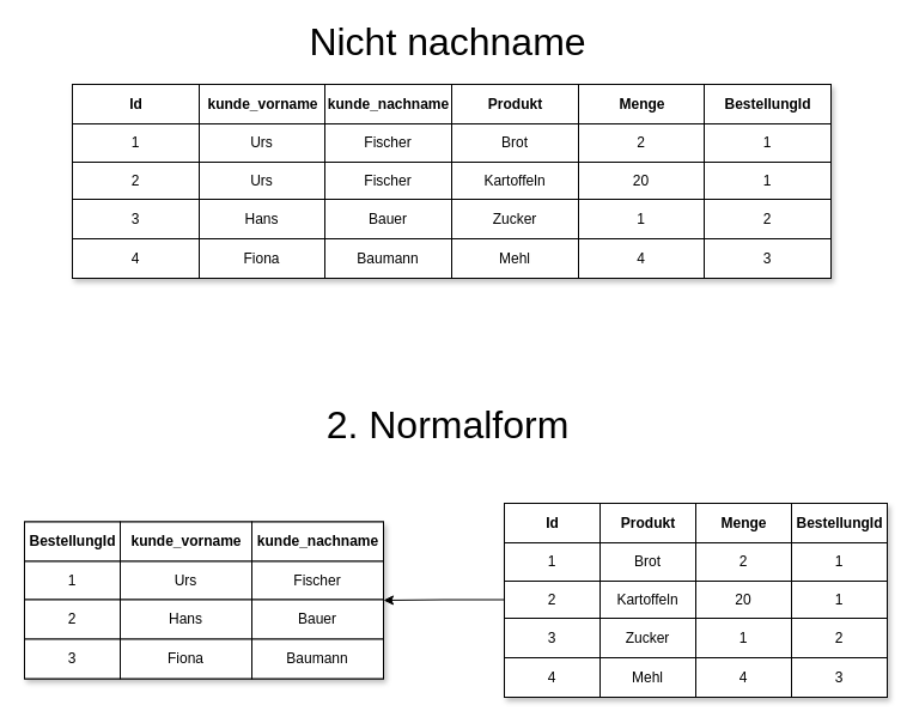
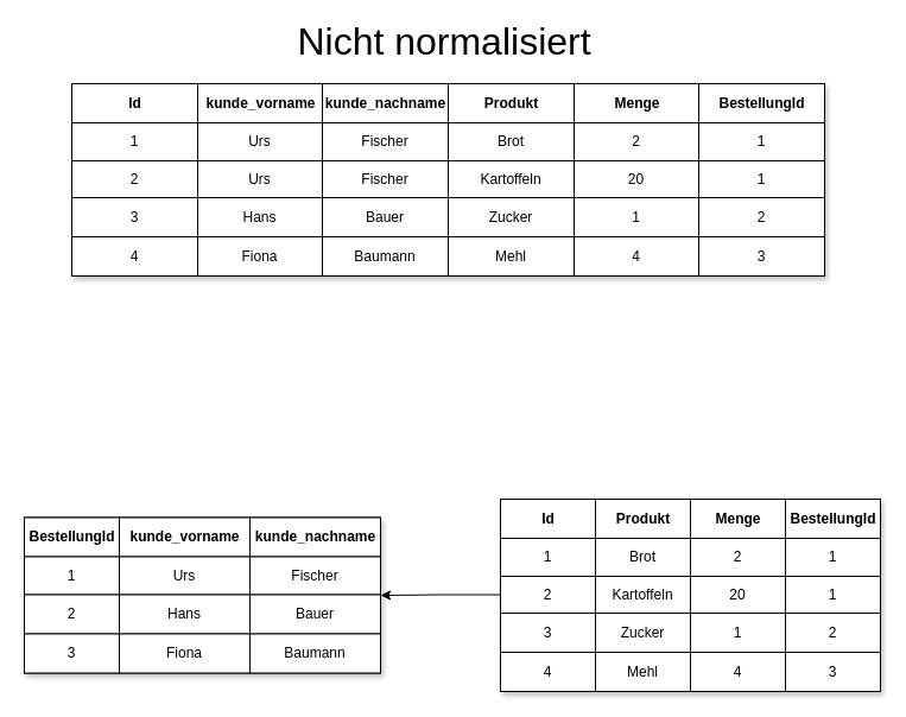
  <mxCell id="0" />
  <mxCell id="1" parent="0" />
- <mxCell id="2" value="&lt;span style=&quot;font-size: 32px;&quot;&gt;Nicht nachname&lt;/span&gt;" style="text;html=1;strokeColor=none;fillColor=none;align=center;verticalAlign=middle;whiteSpace=wrap;rounded=0;" parent="1" vertex="1"><mxGeometry x="244" y="20" width="260" height="30" as="geometry" /></mxCell>
- <mxCell id="3" value="&lt;span style=&quot;font-size: 32px;&quot;&gt;2. Normalform&lt;/span&gt;" style="text;html=1;strokeColor=none;fillColor=none;align=center;verticalAlign=middle;whiteSpace=wrap;rounded=0;" parent="1" vertex="1"><mxGeometry x="244" y="340" width="260" height="30" as="geometry" /></mxCell>
+ <mxCell id="2" value="&lt;span style=&quot;font-size: 32px;&quot;&gt;Nicht normalisiert&lt;/span&gt;" style="text;html=1;strokeColor=none;fillColor=none;align=center;verticalAlign=middle;whiteSpace=wrap;rounded=0;" parent="1" vertex="1"><mxGeometry x="244" y="20" width="260" height="30" as="geometry" /></mxCell>
  <mxCell id="4" value="Assets" style="childLayout=tableLayout;recursiveResize=0;shadow=1;" parent="1" vertex="1"><mxGeometry x="60" y="70" width="634" height="162" as="geometry" /></mxCell>
  <mxCell id="5" style="shape=tableRow;horizontal=0;startSize=0;swimlaneHead=0;swimlaneBody=0;top=0;left=0;bottom=0;right=0;dropTarget=0;collapsible=0;recursiveResize=0;expand=0;fontStyle=0;" parent="4" vertex="1"><mxGeometry width="634" height="33" as="geometry" /></mxCell>
  <mxCell id="6" value="Id" style="connectable=0;recursiveResize=0;align=center;fontStyle=1;html=1;" parent="5" vertex="1"><mxGeometry width="106" height="33" as="geometry"><mxRectangle width="106" height="33" as="alternateBounds" /></mxGeometry></mxCell>
  <mxCell id="7" value="kunde_vorname" style="connectable=0;recursiveResize=0;align=center;fontStyle=1;html=1;" vertex="1" parent="5"><mxGeometry x="106" width="105" height="33" as="geometry"><mxRectangle width="105" height="33" as="alternateBounds" /></mxGeometry></mxCell>
  <mxCell id="8" value="kunde_nachname" style="connectable=0;recursiveResize=0;align=center;fontStyle=1;html=1;" vertex="1" parent="5"><mxGeometry x="211" width="106" height="33" as="geometry"><mxRectangle width="106" height="33" as="alternateBounds" /></mxGeometry></mxCell>
  <mxCell id="9" value="Produkt" style="connectable=0;recursiveResize=0;align=center;fontStyle=1;html=1;" vertex="1" parent="5"><mxGeometry x="317" width="106" height="33" as="geometry"><mxRectangle width="106" height="33" as="alternateBounds" /></mxGeometry></mxCell>
  <mxCell id="10" value="Menge" style="connectable=0;recursiveResize=0;align=center;fontStyle=1;html=1;" vertex="1" parent="5"><mxGeometry x="423" width="105" height="33" as="geometry"><mxRectangle width="105" height="33" as="alternateBounds" /></mxGeometry></mxCell>
  <mxCell id="11" value="BestellungId" style="connectable=0;recursiveResize=0;align=center;fontStyle=1;html=1;" vertex="1" parent="5"><mxGeometry x="528" width="106" height="33" as="geometry"><mxRectangle width="106" height="33" as="alternateBounds" /></mxGeometry></mxCell>
  <mxCell id="12" value="" style="shape=tableRow;horizontal=0;startSize=0;swimlaneHead=0;swimlaneBody=0;top=0;left=0;bottom=0;right=0;dropTarget=0;collapsible=0;recursiveResize=0;expand=0;fontStyle=0;" parent="4" vertex="1"><mxGeometry y="33" width="634" height="32" as="geometry" /></mxCell>
  <mxCell id="13" value="1" style="connectable=0;recursiveResize=0;align=center;whiteSpace=wrap;html=1;" parent="12" vertex="1"><mxGeometry width="106" height="32" as="geometry"><mxRectangle width="106" height="32" as="alternateBounds" /></mxGeometry></mxCell>
  <mxCell id="14" value="Urs" style="connectable=0;recursiveResize=0;align=center;whiteSpace=wrap;html=1;" vertex="1" parent="12"><mxGeometry x="106" width="105" height="32" as="geometry"><mxRectangle width="105" height="32" as="alternateBounds" /></mxGeometry></mxCell>
  <mxCell id="15" value="Fischer" style="connectable=0;recursiveResize=0;align=center;whiteSpace=wrap;html=1;" vertex="1" parent="12"><mxGeometry x="211" width="106" height="32" as="geometry"><mxRectangle width="106" height="32" as="alternateBounds" /></mxGeometry></mxCell>
  <mxCell id="16" value="Brot" style="connectable=0;recursiveResize=0;align=center;whiteSpace=wrap;html=1;" vertex="1" parent="12"><mxGeometry x="317" width="106" height="32" as="geometry"><mxRectangle width="106" height="32" as="alternateBounds" /></mxGeometry></mxCell>
  <mxCell id="17" value="2" style="connectable=0;recursiveResize=0;align=center;whiteSpace=wrap;html=1;" vertex="1" parent="12"><mxGeometry x="423" width="105" height="32" as="geometry"><mxRectangle width="105" height="32" as="alternateBounds" /></mxGeometry></mxCell>
  <mxCell id="18" value="1" style="connectable=0;recursiveResize=0;align=center;whiteSpace=wrap;html=1;" vertex="1" parent="12"><mxGeometry x="528" width="106" height="32" as="geometry"><mxRectangle width="106" height="32" as="alternateBounds" /></mxGeometry></mxCell>
  <mxCell id="19" value="" style="shape=tableRow;horizontal=0;startSize=0;swimlaneHead=0;swimlaneBody=0;top=0;left=0;bottom=0;right=0;dropTarget=0;collapsible=0;recursiveResize=0;expand=0;fontStyle=1;" parent="4" vertex="1"><mxGeometry y="65" width="634" height="31" as="geometry" /></mxCell>
  <mxCell id="20" value="2" style="connectable=0;recursiveResize=0;whiteSpace=wrap;html=1;" parent="19" vertex="1"><mxGeometry width="106" height="31" as="geometry"><mxRectangle width="106" height="31" as="alternateBounds" /></mxGeometry></mxCell>
  <mxCell id="21" value="Urs" style="connectable=0;recursiveResize=0;whiteSpace=wrap;html=1;" vertex="1" parent="19"><mxGeometry x="106" width="105" height="31" as="geometry"><mxRectangle width="105" height="31" as="alternateBounds" /></mxGeometry></mxCell>
  <mxCell id="22" value="Fischer" style="connectable=0;recursiveResize=0;whiteSpace=wrap;html=1;" vertex="1" parent="19"><mxGeometry x="211" width="106" height="31" as="geometry"><mxRectangle width="106" height="31" as="alternateBounds" /></mxGeometry></mxCell>
  <mxCell id="23" value="Kartoffeln" style="connectable=0;recursiveResize=0;whiteSpace=wrap;html=1;" vertex="1" parent="19"><mxGeometry x="317" width="106" height="31" as="geometry"><mxRectangle width="106" height="31" as="alternateBounds" /></mxGeometry></mxCell>
  <mxCell id="24" value="20" style="connectable=0;recursiveResize=0;whiteSpace=wrap;html=1;" vertex="1" parent="19"><mxGeometry x="423" width="105" height="31" as="geometry"><mxRectangle width="105" height="31" as="alternateBounds" /></mxGeometry></mxCell>
  <mxCell id="25" value="1" style="connectable=0;recursiveResize=0;whiteSpace=wrap;html=1;" vertex="1" parent="19"><mxGeometry x="528" width="106" height="31" as="geometry"><mxRectangle width="106" height="31" as="alternateBounds" /></mxGeometry></mxCell>
  <mxCell id="26" value="" style="shape=tableRow;horizontal=0;startSize=0;swimlaneHead=0;swimlaneBody=0;top=0;left=0;bottom=0;right=0;dropTarget=0;collapsible=0;recursiveResize=0;expand=0;fontStyle=0;" parent="4" vertex="1"><mxGeometry y="96" width="634" height="33" as="geometry" /></mxCell>
  <mxCell id="27" value="3" style="connectable=0;recursiveResize=0;fontStyle=0;align=center;whiteSpace=wrap;html=1;" parent="26" vertex="1"><mxGeometry width="106" height="33" as="geometry"><mxRectangle width="106" height="33" as="alternateBounds" /></mxGeometry></mxCell>
  <mxCell id="28" value="Hans" style="connectable=0;recursiveResize=0;fontStyle=0;align=center;whiteSpace=wrap;html=1;" vertex="1" parent="26"><mxGeometry x="106" width="105" height="33" as="geometry"><mxRectangle width="105" height="33" as="alternateBounds" /></mxGeometry></mxCell>
  <mxCell id="29" value="Bauer" style="connectable=0;recursiveResize=0;fontStyle=0;align=center;whiteSpace=wrap;html=1;" vertex="1" parent="26"><mxGeometry x="211" width="106" height="33" as="geometry"><mxRectangle width="106" height="33" as="alternateBounds" /></mxGeometry></mxCell>
  <mxCell id="30" value="Zucker" style="connectable=0;recursiveResize=0;fontStyle=0;align=center;whiteSpace=wrap;html=1;" vertex="1" parent="26"><mxGeometry x="317" width="106" height="33" as="geometry"><mxRectangle width="106" height="33" as="alternateBounds" /></mxGeometry></mxCell>
  <mxCell id="31" value="1" style="connectable=0;recursiveResize=0;fontStyle=0;align=center;whiteSpace=wrap;html=1;" vertex="1" parent="26"><mxGeometry x="423" width="105" height="33" as="geometry"><mxRectangle width="105" height="33" as="alternateBounds" /></mxGeometry></mxCell>
  <mxCell id="32" value="2" style="connectable=0;recursiveResize=0;fontStyle=0;align=center;whiteSpace=wrap;html=1;" vertex="1" parent="26"><mxGeometry x="528" width="106" height="33" as="geometry"><mxRectangle width="106" height="33" as="alternateBounds" /></mxGeometry></mxCell>
  <mxCell id="33" style="shape=tableRow;horizontal=0;startSize=0;swimlaneHead=0;swimlaneBody=0;top=0;left=0;bottom=0;right=0;dropTarget=0;collapsible=0;recursiveResize=0;expand=0;fontStyle=0;" parent="4" vertex="1"><mxGeometry y="129" width="634" height="33" as="geometry" /></mxCell>
  <mxCell id="34" value="4" style="connectable=0;recursiveResize=0;fontStyle=0;align=center;whiteSpace=wrap;html=1;" parent="33" vertex="1"><mxGeometry width="106" height="33" as="geometry"><mxRectangle width="106" height="33" as="alternateBounds" /></mxGeometry></mxCell>
  <mxCell id="35" value="Fiona" style="connectable=0;recursiveResize=0;fontStyle=0;align=center;whiteSpace=wrap;html=1;" vertex="1" parent="33"><mxGeometry x="106" width="105" height="33" as="geometry"><mxRectangle width="105" height="33" as="alternateBounds" /></mxGeometry></mxCell>
  <mxCell id="36" value="Baumann" style="connectable=0;recursiveResize=0;fontStyle=0;align=center;whiteSpace=wrap;html=1;" vertex="1" parent="33"><mxGeometry x="211" width="106" height="33" as="geometry"><mxRectangle width="106" height="33" as="alternateBounds" /></mxGeometry></mxCell>
  <mxCell id="37" value="Mehl" style="connectable=0;recursiveResize=0;fontStyle=0;align=center;whiteSpace=wrap;html=1;" vertex="1" parent="33"><mxGeometry x="317" width="106" height="33" as="geometry"><mxRectangle width="106" height="33" as="alternateBounds" /></mxGeometry></mxCell>
  <mxCell id="38" value="4" style="connectable=0;recursiveResize=0;fontStyle=0;align=center;whiteSpace=wrap;html=1;" vertex="1" parent="33"><mxGeometry x="423" width="105" height="33" as="geometry"><mxRectangle width="105" height="33" as="alternateBounds" /></mxGeometry></mxCell>
  <mxCell id="39" value="3" style="connectable=0;recursiveResize=0;fontStyle=0;align=center;whiteSpace=wrap;html=1;" vertex="1" parent="33"><mxGeometry x="528" width="106" height="33" as="geometry"><mxRectangle width="106" height="33" as="alternateBounds" /></mxGeometry></mxCell>
  <mxCell id="40" value="Assets" style="childLayout=tableLayout;recursiveResize=0;shadow=1;" vertex="1" parent="1"><mxGeometry x="20" y="435.5" width="300" height="131" as="geometry" /></mxCell>
  <mxCell id="41" style="shape=tableRow;horizontal=0;startSize=0;swimlaneHead=0;swimlaneBody=0;top=0;left=0;bottom=0;right=0;dropTarget=0;collapsible=0;recursiveResize=0;expand=0;fontStyle=0;" vertex="1" parent="40"><mxGeometry width="300" height="33" as="geometry" /></mxCell>
  <mxCell id="42" value="BestellungId" style="connectable=0;recursiveResize=0;align=center;fontStyle=1;html=1;" vertex="1" parent="41"><mxGeometry width="80" height="33" as="geometry"><mxRectangle width="80" height="33" as="alternateBounds" /></mxGeometry></mxCell>
  <mxCell id="43" value="kunde_vorname" style="connectable=0;recursiveResize=0;align=center;fontStyle=1;html=1;" vertex="1" parent="41"><mxGeometry x="80" width="110" height="33" as="geometry"><mxRectangle width="110" height="33" as="alternateBounds" /></mxGeometry></mxCell>
  <mxCell id="44" value="kunde_nachname" style="connectable=0;recursiveResize=0;align=center;fontStyle=1;html=1;" vertex="1" parent="41"><mxGeometry x="190" width="110" height="33" as="geometry"><mxRectangle width="110" height="33" as="alternateBounds" /></mxGeometry></mxCell>
  <mxCell id="45" value="" style="shape=tableRow;horizontal=0;startSize=0;swimlaneHead=0;swimlaneBody=0;top=0;left=0;bottom=0;right=0;dropTarget=0;collapsible=0;recursiveResize=0;expand=0;fontStyle=0;" vertex="1" parent="40"><mxGeometry y="33" width="300" height="32" as="geometry" /></mxCell>
  <mxCell id="46" value="1" style="connectable=0;recursiveResize=0;align=center;whiteSpace=wrap;html=1;" vertex="1" parent="45"><mxGeometry width="80" height="32" as="geometry"><mxRectangle width="80" height="32" as="alternateBounds" /></mxGeometry></mxCell>
  <mxCell id="47" value="Urs" style="connectable=0;recursiveResize=0;align=center;whiteSpace=wrap;html=1;" vertex="1" parent="45"><mxGeometry x="80" width="110" height="32" as="geometry"><mxRectangle width="110" height="32" as="alternateBounds" /></mxGeometry></mxCell>
  <mxCell id="48" value="Fischer" style="connectable=0;recursiveResize=0;align=center;whiteSpace=wrap;html=1;" vertex="1" parent="45"><mxGeometry x="190" width="110" height="32" as="geometry"><mxRectangle width="110" height="32" as="alternateBounds" /></mxGeometry></mxCell>
  <mxCell id="49" value="" style="shape=tableRow;horizontal=0;startSize=0;swimlaneHead=0;swimlaneBody=0;top=0;left=0;bottom=0;right=0;dropTarget=0;collapsible=0;recursiveResize=0;expand=0;fontStyle=0;" vertex="1" parent="40"><mxGeometry y="65" width="300" height="33" as="geometry" /></mxCell>
  <mxCell id="50" value="2" style="connectable=0;recursiveResize=0;fontStyle=0;align=center;whiteSpace=wrap;html=1;" vertex="1" parent="49"><mxGeometry width="80" height="33" as="geometry"><mxRectangle width="80" height="33" as="alternateBounds" /></mxGeometry></mxCell>
  <mxCell id="51" value="Hans" style="connectable=0;recursiveResize=0;fontStyle=0;align=center;whiteSpace=wrap;html=1;" vertex="1" parent="49"><mxGeometry x="80" width="110" height="33" as="geometry"><mxRectangle width="110" height="33" as="alternateBounds" /></mxGeometry></mxCell>
  <mxCell id="52" value="Bauer" style="connectable=0;recursiveResize=0;fontStyle=0;align=center;whiteSpace=wrap;html=1;" vertex="1" parent="49"><mxGeometry x="190" width="110" height="33" as="geometry"><mxRectangle width="110" height="33" as="alternateBounds" /></mxGeometry></mxCell>
  <mxCell id="53" style="shape=tableRow;horizontal=0;startSize=0;swimlaneHead=0;swimlaneBody=0;top=0;left=0;bottom=0;right=0;dropTarget=0;collapsible=0;recursiveResize=0;expand=0;fontStyle=0;" vertex="1" parent="40"><mxGeometry y="98" width="300" height="33" as="geometry" /></mxCell>
  <mxCell id="54" value="3" style="connectable=0;recursiveResize=0;fontStyle=0;align=center;whiteSpace=wrap;html=1;" vertex="1" parent="53"><mxGeometry width="80" height="33" as="geometry"><mxRectangle width="80" height="33" as="alternateBounds" /></mxGeometry></mxCell>
  <mxCell id="55" value="Fiona" style="connectable=0;recursiveResize=0;fontStyle=0;align=center;whiteSpace=wrap;html=1;" vertex="1" parent="53"><mxGeometry x="80" width="110" height="33" as="geometry"><mxRectangle width="110" height="33" as="alternateBounds" /></mxGeometry></mxCell>
  <mxCell id="56" value="Baumann" style="connectable=0;recursiveResize=0;fontStyle=0;align=center;whiteSpace=wrap;html=1;" vertex="1" parent="53"><mxGeometry x="190" width="110" height="33" as="geometry"><mxRectangle width="110" height="33" as="alternateBounds" /></mxGeometry></mxCell>
  <mxCell id="57" value="Assets" style="childLayout=tableLayout;recursiveResize=0;shadow=1;" vertex="1" parent="1"><mxGeometry x="421" y="420" width="320" height="162" as="geometry" /></mxCell>
  <mxCell id="58" style="shape=tableRow;horizontal=0;startSize=0;swimlaneHead=0;swimlaneBody=0;top=0;left=0;bottom=0;right=0;dropTarget=0;collapsible=0;recursiveResize=0;expand=0;fontStyle=0;" vertex="1" parent="57"><mxGeometry width="320" height="33" as="geometry" /></mxCell>
  <mxCell id="59" value="Id" style="connectable=0;recursiveResize=0;align=center;fontStyle=1;html=1;" vertex="1" parent="58"><mxGeometry width="80" height="33" as="geometry"><mxRectangle width="80" height="33" as="alternateBounds" /></mxGeometry></mxCell>
  <mxCell id="60" value="Produkt" style="connectable=0;recursiveResize=0;align=center;fontStyle=1;html=1;" vertex="1" parent="58"><mxGeometry x="80" width="80" height="33" as="geometry"><mxRectangle width="80" height="33" as="alternateBounds" /></mxGeometry></mxCell>
  <mxCell id="61" value="Menge" style="connectable=0;recursiveResize=0;align=center;fontStyle=1;html=1;" vertex="1" parent="58"><mxGeometry x="160" width="80" height="33" as="geometry"><mxRectangle width="80" height="33" as="alternateBounds" /></mxGeometry></mxCell>
  <mxCell id="62" value="BestellungId" style="connectable=0;recursiveResize=0;align=center;fontStyle=1;html=1;" vertex="1" parent="58"><mxGeometry x="240" width="80" height="33" as="geometry"><mxRectangle width="80" height="33" as="alternateBounds" /></mxGeometry></mxCell>
  <mxCell id="63" value="" style="shape=tableRow;horizontal=0;startSize=0;swimlaneHead=0;swimlaneBody=0;top=0;left=0;bottom=0;right=0;dropTarget=0;collapsible=0;recursiveResize=0;expand=0;fontStyle=0;" vertex="1" parent="57"><mxGeometry y="33" width="320" height="32" as="geometry" /></mxCell>
  <mxCell id="64" value="1" style="connectable=0;recursiveResize=0;align=center;whiteSpace=wrap;html=1;" vertex="1" parent="63"><mxGeometry width="80" height="32" as="geometry"><mxRectangle width="80" height="32" as="alternateBounds" /></mxGeometry></mxCell>
  <mxCell id="65" value="Brot" style="connectable=0;recursiveResize=0;align=center;whiteSpace=wrap;html=1;" vertex="1" parent="63"><mxGeometry x="80" width="80" height="32" as="geometry"><mxRectangle width="80" height="32" as="alternateBounds" /></mxGeometry></mxCell>
  <mxCell id="66" value="2" style="connectable=0;recursiveResize=0;align=center;whiteSpace=wrap;html=1;" vertex="1" parent="63"><mxGeometry x="160" width="80" height="32" as="geometry"><mxRectangle width="80" height="32" as="alternateBounds" /></mxGeometry></mxCell>
  <mxCell id="67" value="1" style="connectable=0;recursiveResize=0;align=center;whiteSpace=wrap;html=1;" vertex="1" parent="63"><mxGeometry x="240" width="80" height="32" as="geometry"><mxRectangle width="80" height="32" as="alternateBounds" /></mxGeometry></mxCell>
  <mxCell id="68" value="" style="shape=tableRow;horizontal=0;startSize=0;swimlaneHead=0;swimlaneBody=0;top=0;left=0;bottom=0;right=0;dropTarget=0;collapsible=0;recursiveResize=0;expand=0;fontStyle=1;" vertex="1" parent="57"><mxGeometry y="65" width="320" height="31" as="geometry" /></mxCell>
  <mxCell id="69" value="2" style="connectable=0;recursiveResize=0;whiteSpace=wrap;html=1;" vertex="1" parent="68"><mxGeometry width="80" height="31" as="geometry"><mxRectangle width="80" height="31" as="alternateBounds" /></mxGeometry></mxCell>
  <mxCell id="70" value="Kartoffeln" style="connectable=0;recursiveResize=0;whiteSpace=wrap;html=1;" vertex="1" parent="68"><mxGeometry x="80" width="80" height="31" as="geometry"><mxRectangle width="80" height="31" as="alternateBounds" /></mxGeometry></mxCell>
  <mxCell id="71" value="20" style="connectable=0;recursiveResize=0;whiteSpace=wrap;html=1;" vertex="1" parent="68"><mxGeometry x="160" width="80" height="31" as="geometry"><mxRectangle width="80" height="31" as="alternateBounds" /></mxGeometry></mxCell>
  <mxCell id="72" value="1" style="connectable=0;recursiveResize=0;whiteSpace=wrap;html=1;" vertex="1" parent="68"><mxGeometry x="240" width="80" height="31" as="geometry"><mxRectangle width="80" height="31" as="alternateBounds" /></mxGeometry></mxCell>
  <mxCell id="73" value="" style="shape=tableRow;horizontal=0;startSize=0;swimlaneHead=0;swimlaneBody=0;top=0;left=0;bottom=0;right=0;dropTarget=0;collapsible=0;recursiveResize=0;expand=0;fontStyle=0;" vertex="1" parent="57"><mxGeometry y="96" width="320" height="33" as="geometry" /></mxCell>
  <mxCell id="74" value="3" style="connectable=0;recursiveResize=0;fontStyle=0;align=center;whiteSpace=wrap;html=1;" vertex="1" parent="73"><mxGeometry width="80" height="33" as="geometry"><mxRectangle width="80" height="33" as="alternateBounds" /></mxGeometry></mxCell>
  <mxCell id="75" value="Zucker" style="connectable=0;recursiveResize=0;fontStyle=0;align=center;whiteSpace=wrap;html=1;" vertex="1" parent="73"><mxGeometry x="80" width="80" height="33" as="geometry"><mxRectangle width="80" height="33" as="alternateBounds" /></mxGeometry></mxCell>
  <mxCell id="76" value="1" style="connectable=0;recursiveResize=0;fontStyle=0;align=center;whiteSpace=wrap;html=1;" vertex="1" parent="73"><mxGeometry x="160" width="80" height="33" as="geometry"><mxRectangle width="80" height="33" as="alternateBounds" /></mxGeometry></mxCell>
  <mxCell id="77" value="2" style="connectable=0;recursiveResize=0;fontStyle=0;align=center;whiteSpace=wrap;html=1;" vertex="1" parent="73"><mxGeometry x="240" width="80" height="33" as="geometry"><mxRectangle width="80" height="33" as="alternateBounds" /></mxGeometry></mxCell>
  <mxCell id="78" style="shape=tableRow;horizontal=0;startSize=0;swimlaneHead=0;swimlaneBody=0;top=0;left=0;bottom=0;right=0;dropTarget=0;collapsible=0;recursiveResize=0;expand=0;fontStyle=0;" vertex="1" parent="57"><mxGeometry y="129" width="320" height="33" as="geometry" /></mxCell>
  <mxCell id="79" value="4" style="connectable=0;recursiveResize=0;fontStyle=0;align=center;whiteSpace=wrap;html=1;" vertex="1" parent="78"><mxGeometry width="80" height="33" as="geometry"><mxRectangle width="80" height="33" as="alternateBounds" /></mxGeometry></mxCell>
  <mxCell id="80" value="Mehl" style="connectable=0;recursiveResize=0;fontStyle=0;align=center;whiteSpace=wrap;html=1;" vertex="1" parent="78"><mxGeometry x="80" width="80" height="33" as="geometry"><mxRectangle width="80" height="33" as="alternateBounds" /></mxGeometry></mxCell>
  <mxCell id="81" value="4" style="connectable=0;recursiveResize=0;fontStyle=0;align=center;whiteSpace=wrap;html=1;" vertex="1" parent="78"><mxGeometry x="160" width="80" height="33" as="geometry"><mxRectangle width="80" height="33" as="alternateBounds" /></mxGeometry></mxCell>
  <mxCell id="82" value="3" style="connectable=0;recursiveResize=0;fontStyle=0;align=center;whiteSpace=wrap;html=1;" vertex="1" parent="78"><mxGeometry x="240" width="80" height="33" as="geometry"><mxRectangle width="80" height="33" as="alternateBounds" /></mxGeometry></mxCell>
  <mxCell id="83" style="edgeStyle=orthogonalEdgeStyle;rounded=0;orthogonalLoop=1;jettySize=auto;html=1;entryX=0;entryY=0.5;entryDx=0;entryDy=0;" edge="1" parent="1" target="68"><mxGeometry relative="1" as="geometry" /></mxCell>
  <mxCell id="84" style="edgeStyle=orthogonalEdgeStyle;rounded=0;orthogonalLoop=1;jettySize=auto;html=1;entryX=1;entryY=0.5;entryDx=0;entryDy=0;" edge="1" parent="1" source="68" target="40"><mxGeometry relative="1" as="geometry" /></mxCell>
